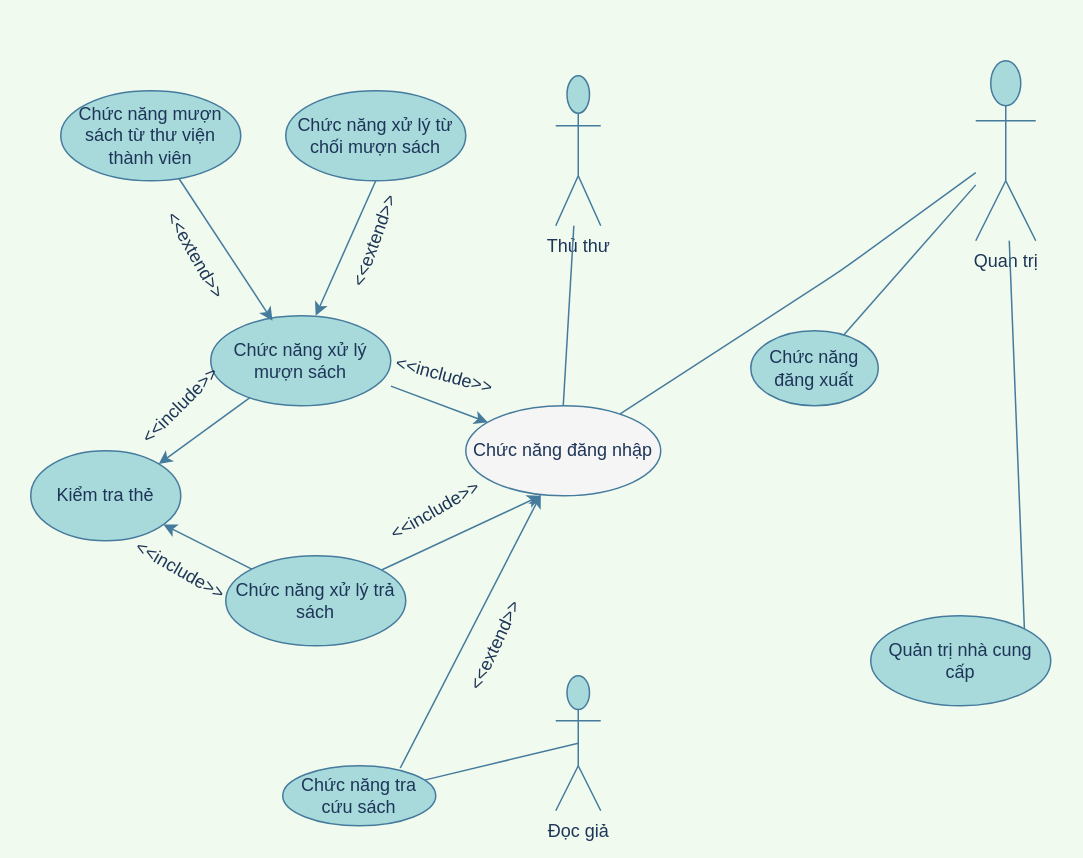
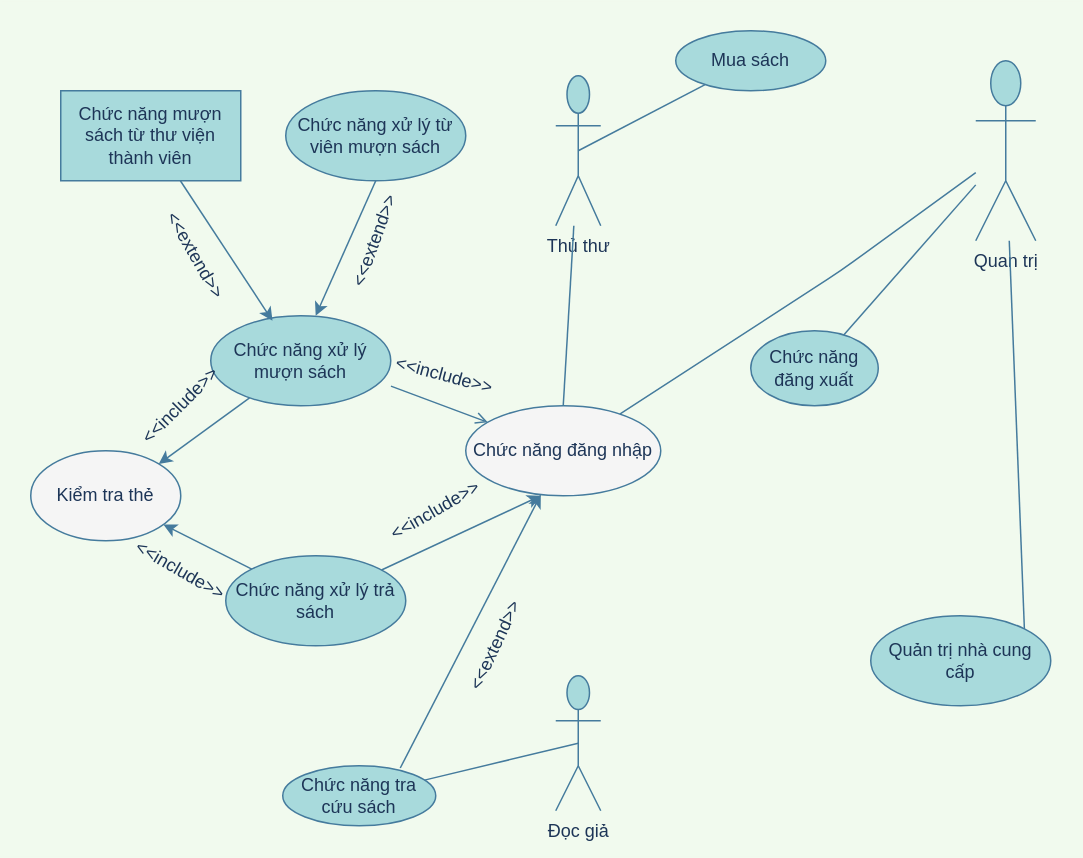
  <mxCell id="0" />
  <mxCell id="1" parent="0" />
  <mxCell id="2" value="Quan trị" style="shape=umlActor;verticalLabelPosition=bottom;verticalAlign=top;html=1;outlineConnect=0;fillColor=#A8DADC;strokeColor=#457B9D;fontColor=#1D3557;" vertex="1" parent="1"><mxGeometry x="650" y="40" width="40" height="120" as="geometry" /></mxCell>
  <mxCell id="3" value="Chức năng đăng nhập" style="ellipse;whiteSpace=wrap;html=1;fillColor=#f5f5f5;strokeColor=#457B9D;fontColor=#1D3557;" vertex="1" parent="1"><mxGeometry x="310" y="270" width="130" height="60" as="geometry" /></mxCell>
  <mxCell id="4" value="Chức năng đăng xuất" style="ellipse;whiteSpace=wrap;html=1;fillColor=#A8DADC;strokeColor=#457B9D;fontColor=#1D3557;" vertex="1" parent="1"><mxGeometry x="500" y="220" width="85" height="50" as="geometry" /></mxCell>
  <mxCell id="5" value="Quản trị nhà cung cấp" style="ellipse;whiteSpace=wrap;html=1;fillColor=#A8DADC;strokeColor=#457B9D;fontColor=#1D3557;" vertex="1" parent="1"><mxGeometry x="580" y="410" width="120" height="60" as="geometry" /></mxCell>
  <mxCell id="6" value="" style="endArrow=none;html=1;labelBackgroundColor=#F1FAEE;strokeColor=#457B9D;fontColor=#1D3557;" edge="1" parent="1" source="3" target="2"><mxGeometry width="50" height="50" relative="1" as="geometry"><mxPoint x="600" y="130" as="sourcePoint" /><mxPoint x="650" y="80" as="targetPoint" /><Array as="points"><mxPoint x="560" y="180" /></Array></mxGeometry></mxCell>
  <mxCell id="7" value="" style="endArrow=none;html=1;labelBackgroundColor=#F1FAEE;strokeColor=#457B9D;fontColor=#1D3557;" edge="1" parent="1" source="4" target="2"><mxGeometry width="50" height="50" relative="1" as="geometry"><mxPoint x="370" y="290" as="sourcePoint" /><mxPoint x="680" y="210" as="targetPoint" /></mxGeometry></mxCell>
  <mxCell id="8" value="" style="endArrow=none;html=1;exitX=1;exitY=0;exitDx=0;exitDy=0;labelBackgroundColor=#F1FAEE;strokeColor=#457B9D;fontColor=#1D3557;" edge="1" parent="1" source="5" target="2"><mxGeometry width="50" height="50" relative="1" as="geometry"><mxPoint x="370" y="290" as="sourcePoint" /><mxPoint x="420" y="240" as="targetPoint" /></mxGeometry></mxCell>
  <mxCell id="9" value="Thủ thư" style="shape=umlActor;verticalLabelPosition=bottom;verticalAlign=top;html=1;outlineConnect=0;fillColor=#A8DADC;strokeColor=#457B9D;fontColor=#1D3557;" vertex="1" parent="1"><mxGeometry x="370" y="50" width="30" height="100" as="geometry" /></mxCell>
  <mxCell id="10" value="" style="endArrow=none;html=1;exitX=0.5;exitY=0;exitDx=0;exitDy=0;labelBackgroundColor=#F1FAEE;strokeColor=#457B9D;fontColor=#1D3557;" edge="1" parent="1" source="3" target="9"><mxGeometry width="50" height="50" relative="1" as="geometry"><mxPoint x="370" y="290" as="sourcePoint" /><mxPoint x="400" y="150" as="targetPoint" /></mxGeometry></mxCell>
  <mxCell id="11" value="Chức năng xử lý mượn sách" style="ellipse;whiteSpace=wrap;html=1;fillColor=#A8DADC;strokeColor=#457B9D;fontColor=#1D3557;" vertex="1" parent="1"><mxGeometry x="140" y="210" width="120" height="60" as="geometry" /></mxCell>
  <mxCell id="12" value="Chức năng xử lý trả sách" style="ellipse;whiteSpace=wrap;html=1;fillColor=#A8DADC;strokeColor=#457B9D;fontColor=#1D3557;" vertex="1" parent="1"><mxGeometry x="150" y="370" width="120" height="60" as="geometry" /></mxCell>
- <mxCell id="13" value="Kiểm tra thẻ" style="ellipse;whiteSpace=wrap;html=1;fillColor=#A8DADC;strokeColor=#457B9D;fontColor=#1D3557;" vertex="1" parent="1"><mxGeometry x="20" y="300" width="100" height="60" as="geometry" /></mxCell>
+ <mxCell id="13" value="Kiểm tra thẻ" style="ellipse;whiteSpace=wrap;html=1;fillColor=#f5f5f5;strokeColor=#457B9D;fontColor=#1D3557;" vertex="1" parent="1"><mxGeometry x="20" y="300" width="100" height="60" as="geometry" /></mxCell>
  <mxCell id="14" value="" style="endArrow=classic;html=1;entryX=1;entryY=0;entryDx=0;entryDy=0;labelBackgroundColor=#F1FAEE;strokeColor=#457B9D;fontColor=#1D3557;" edge="1" parent="1" source="11" target="13"><mxGeometry width="50" height="50" relative="1" as="geometry"><mxPoint x="370" y="420" as="sourcePoint" /><mxPoint x="420" y="370" as="targetPoint" /></mxGeometry></mxCell>
  <mxCell id="15" value="" style="endArrow=classic;html=1;labelBackgroundColor=#F1FAEE;strokeColor=#457B9D;fontColor=#1D3557;" edge="1" parent="1" source="12" target="13"><mxGeometry width="50" height="50" relative="1" as="geometry"><mxPoint x="370" y="420" as="sourcePoint" /><mxPoint x="420" y="370" as="targetPoint" /></mxGeometry></mxCell>
  <mxCell id="16" value="&amp;lt;&amp;lt;include&amp;gt;&amp;gt;" style="text;html=1;strokeColor=none;fillColor=none;align=center;verticalAlign=middle;whiteSpace=wrap;rounded=0;rotation=30;fontColor=#1D3557;" vertex="1" parent="1"><mxGeometry x="100" y="370" width="40" height="20" as="geometry" /></mxCell>
  <mxCell id="17" value="&amp;lt;&amp;lt;include&amp;gt;&amp;gt;" style="text;html=1;strokeColor=none;fillColor=none;align=center;verticalAlign=middle;whiteSpace=wrap;rounded=0;rotation=-45;fontColor=#1D3557;" vertex="1" parent="1"><mxGeometry x="100.001" y="260" width="40" height="20" as="geometry" /></mxCell>
- <mxCell id="18" value="" style="endArrow=classic;html=1;labelBackgroundColor=#F1FAEE;strokeColor=#457B9D;fontColor=#1D3557;exitX=1.001;exitY=0.782;exitDx=0;exitDy=0;exitPerimeter=0;" edge="1" parent="1" source="11" target="3"><mxGeometry width="50" height="50" relative="1" as="geometry"><mxPoint x="270" y="320" as="sourcePoint" /><mxPoint x="420" y="300" as="targetPoint" /></mxGeometry></mxCell>
+ <mxCell id="18" value="" style="endArrow=open;html=1;labelBackgroundColor=#F1FAEE;strokeColor=#457B9D;fontColor=#1D3557;exitX=1.001;exitY=0.782;exitDx=0;exitDy=0;exitPerimeter=0;" edge="1" parent="1" source="11" target="3"><mxGeometry width="50" height="50" relative="1" as="geometry"><mxPoint x="270" y="320" as="sourcePoint" /><mxPoint x="420" y="300" as="targetPoint" /></mxGeometry></mxCell>
  <mxCell id="19" value="" style="endArrow=classic;html=1;labelBackgroundColor=#F1FAEE;strokeColor=#457B9D;fontColor=#1D3557;entryX=0.385;entryY=1;entryDx=0;entryDy=0;entryPerimeter=0;" edge="1" parent="1" source="12" target="3"><mxGeometry width="50" height="50" relative="1" as="geometry"><mxPoint x="370" y="350" as="sourcePoint" /><mxPoint x="390" y="410" as="targetPoint" /></mxGeometry></mxCell>
  <mxCell id="20" value="&amp;lt;&amp;lt;include&amp;gt;&amp;gt;" style="text;html=1;strokeColor=none;fillColor=none;align=center;verticalAlign=middle;whiteSpace=wrap;rounded=0;rotation=15;fontColor=#1D3557;" vertex="1" parent="1"><mxGeometry x="270" y="240" width="52.32" height="20" as="geometry" /></mxCell>
  <mxCell id="21" value="&amp;lt;&amp;lt;include&amp;gt;&amp;gt;" style="text;html=1;strokeColor=none;fillColor=none;align=center;verticalAlign=middle;whiteSpace=wrap;rounded=0;rotation=-30;fontColor=#1D3557;" vertex="1" parent="1"><mxGeometry x="270" y="330" width="40" height="20" as="geometry" /></mxCell>
- <mxCell id="22" value="Chức năng mượn sách từ thư viện thành viên" style="ellipse;whiteSpace=wrap;html=1;fillColor=#A8DADC;strokeColor=#457B9D;fontColor=#1D3557;" vertex="1" parent="1"><mxGeometry x="40" y="60" width="120" height="60" as="geometry" /></mxCell>
- <mxCell id="23" value="Chức năng xử lý từ chối mượn sách" style="ellipse;whiteSpace=wrap;html=1;fillColor=#A8DADC;strokeColor=#457B9D;fontColor=#1D3557;" vertex="1" parent="1"><mxGeometry x="190" y="60" width="120" height="60" as="geometry" /></mxCell>
+ <mxCell id="22" value="Chức năng mượn sách từ thư viện thành viên" style="whiteSpace=wrap;html=1;fillColor=#A8DADC;strokeColor=#457B9D;fontColor=#1D3557;rounded=0;" vertex="1" parent="1"><mxGeometry x="40" y="60" width="120" height="60" as="geometry" /></mxCell>
+ <mxCell id="23" value="Chức năng xử lý từ viên mượn sách" style="ellipse;whiteSpace=wrap;html=1;fillColor=#A8DADC;strokeColor=#457B9D;fontColor=#1D3557;" vertex="1" parent="1"><mxGeometry x="190" y="60" width="120" height="60" as="geometry" /></mxCell>
  <mxCell id="24" value="" style="endArrow=classic;html=1;entryX=0.343;entryY=0.056;entryDx=0;entryDy=0;entryPerimeter=0;labelBackgroundColor=#F1FAEE;strokeColor=#457B9D;fontColor=#1D3557;" edge="1" parent="1" source="22" target="11"><mxGeometry width="50" height="50" relative="1" as="geometry"><mxPoint x="370" y="260" as="sourcePoint" /><mxPoint x="420" y="210" as="targetPoint" /></mxGeometry></mxCell>
  <mxCell id="25" value="" style="endArrow=classic;html=1;entryX=0.583;entryY=0;entryDx=0;entryDy=0;exitX=0.5;exitY=1;exitDx=0;exitDy=0;entryPerimeter=0;labelBackgroundColor=#F1FAEE;strokeColor=#457B9D;fontColor=#1D3557;" edge="1" parent="1" source="23" target="11"><mxGeometry width="50" height="50" relative="1" as="geometry"><mxPoint x="370" y="260" as="sourcePoint" /><mxPoint x="420" y="210" as="targetPoint" /></mxGeometry></mxCell>
  <mxCell id="26" value="&amp;lt;&amp;lt;extend&amp;gt;&amp;gt;" style="text;html=1;strokeColor=none;fillColor=none;align=center;verticalAlign=middle;whiteSpace=wrap;rounded=0;rotation=60;fontColor=#1D3557;" vertex="1" parent="1"><mxGeometry x="110" y="160" width="40" height="20" as="geometry" /></mxCell>
+ <mxCell id="27" value="Mua sách" style="ellipse;whiteSpace=wrap;html=1;fillColor=#A8DADC;strokeColor=#457B9D;fontColor=#1D3557;" vertex="1" parent="1"><mxGeometry x="450" y="20" width="100" height="40" as="geometry" /></mxCell>
+ <mxCell id="28" value="" style="endArrow=none;html=1;labelBackgroundColor=#F1FAEE;strokeColor=#457B9D;fontColor=#1D3557;entryX=0.5;entryY=0.5;entryDx=0;entryDy=0;entryPerimeter=0;" edge="1" parent="1" source="27" target="9"><mxGeometry width="50" height="50" relative="1" as="geometry"><mxPoint x="370" y="400" as="sourcePoint" /><mxPoint x="410" y="110" as="targetPoint" /></mxGeometry></mxCell>
  <mxCell id="29" value="Đọc giả" style="shape=umlActor;verticalLabelPosition=bottom;verticalAlign=top;html=1;outlineConnect=0;fillColor=#A8DADC;strokeColor=#457B9D;fontColor=#1D3557;" vertex="1" parent="1"><mxGeometry x="370" y="450" width="30" height="90" as="geometry" /></mxCell>
  <mxCell id="30" value="Chức năng tra cứu sách" style="ellipse;whiteSpace=wrap;html=1;fillColor=#A8DADC;strokeColor=#457B9D;fontColor=#1D3557;" vertex="1" parent="1"><mxGeometry x="188" y="510" width="102" height="40" as="geometry" /></mxCell>
  <mxCell id="31" value="" style="endArrow=none;html=1;entryX=0.5;entryY=0.5;entryDx=0;entryDy=0;entryPerimeter=0;labelBackgroundColor=#F1FAEE;strokeColor=#457B9D;fontColor=#1D3557;" edge="1" parent="1" source="30" target="29"><mxGeometry width="50" height="50" relative="1" as="geometry"><mxPoint x="260" y="510" as="sourcePoint" /><mxPoint x="310" y="460" as="targetPoint" /></mxGeometry></mxCell>
  <mxCell id="32" value="&amp;lt;&amp;lt;extend&amp;gt;&amp;gt;" style="text;html=1;strokeColor=none;fillColor=none;align=center;verticalAlign=middle;whiteSpace=wrap;rounded=0;rotation=-65;fontColor=#1D3557;" vertex="1" parent="1"><mxGeometry x="310" y="420.001" width="40" height="20" as="geometry" /></mxCell>
  <mxCell id="33" value="" style="endArrow=classic;html=1;exitX=0.768;exitY=0.038;exitDx=0;exitDy=0;exitPerimeter=0;labelBackgroundColor=#F1FAEE;strokeColor=#457B9D;fontColor=#1D3557;" edge="1" parent="1" source="30" target="3"><mxGeometry width="50" height="50" relative="1" as="geometry"><mxPoint x="370" y="390" as="sourcePoint" /><mxPoint x="420" y="340" as="targetPoint" /></mxGeometry></mxCell>
  <mxCell id="34" value="&amp;lt;&amp;lt;extend&amp;gt;&amp;gt;" style="text;html=1;strokeColor=none;fillColor=none;align=center;verticalAlign=middle;whiteSpace=wrap;rounded=0;rotation=-70;fontColor=#1D3557;" vertex="1" parent="1"><mxGeometry x="240.34" y="150" width="18.66" height="20" as="geometry" /></mxCell>
